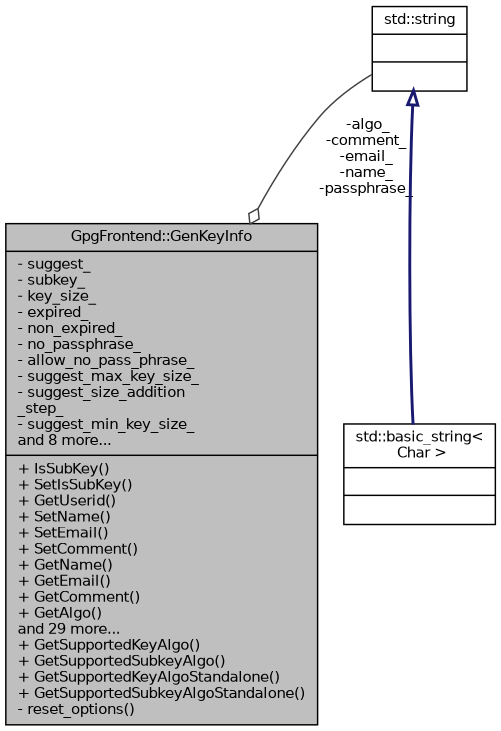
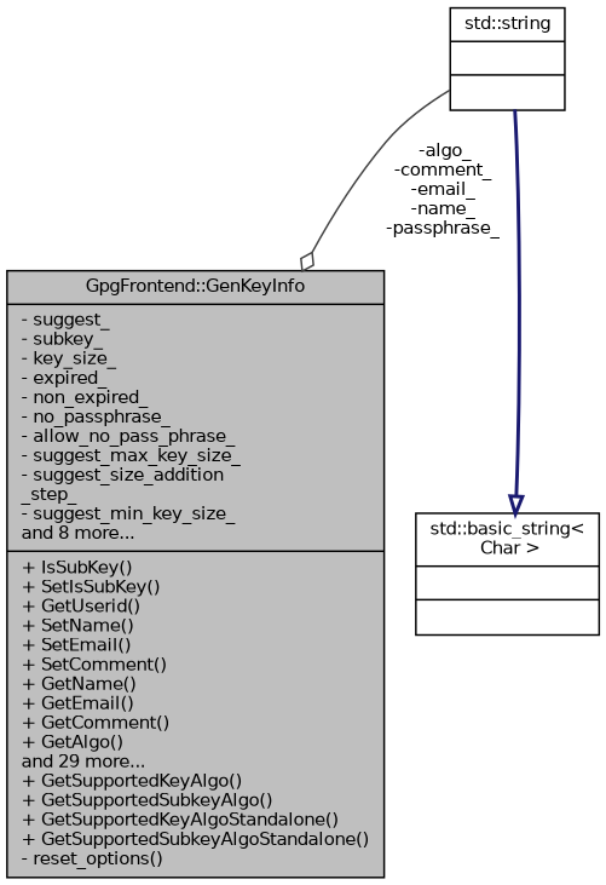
  digraph {
    node [color=black fillcolor=white fontname=Helvetica fontsize=10 shape=record style=filled]
    edge [fontname=Helvetica fontsize=10 labelfontname=Helvetica labelfontsize=10]
    n1 [fillcolor=grey75 fontcolor=black height=0.2 label="{GpgFrontend::GenKeyInfo\n|- suggest_\l- subkey_\l- key_size_\l- expired_\l- non_expired_\l- no_passphrase_\l- allow_no_pass_phrase_\l- suggest_max_key_size_\l- suggest_size_addition\l_step_\l- suggest_min_key_size_\land 8 more...\l|+ IsSubKey()\l+ SetIsSubKey()\l+ GetUserid()\l+ SetName()\l+ SetEmail()\l+ SetComment()\l+ GetName()\l+ GetEmail()\l+ GetComment()\l+ GetAlgo()\land 29 more...\l+ GetSupportedKeyAlgo()\l+ GetSupportedSubkeyAlgo()\l+ GetSupportedKeyAlgoStandalone()\l+ GetSupportedSubkeyAlgoStandalone()\l- reset_options()\l}" width=0.4]
    n2 [height=0.2 label="{std::string\n||}" width=0.4]
    n3 [height=0.2 label="{std::basic_string\<\l Char \>\n||}" width=0.4]
    n2 -> n1 [arrowhead=odiamond color=grey25 label=" -algo_\n-comment_\n-email_\n-name_\n-passphrase_" style=solid]
-   n2 -> n3 [arrowtail=onormal color=midnightblue dir=back style=bold]
+   n3 -> n2 [arrowtail=onormal color=midnightblue dir=back style=bold]
  }
